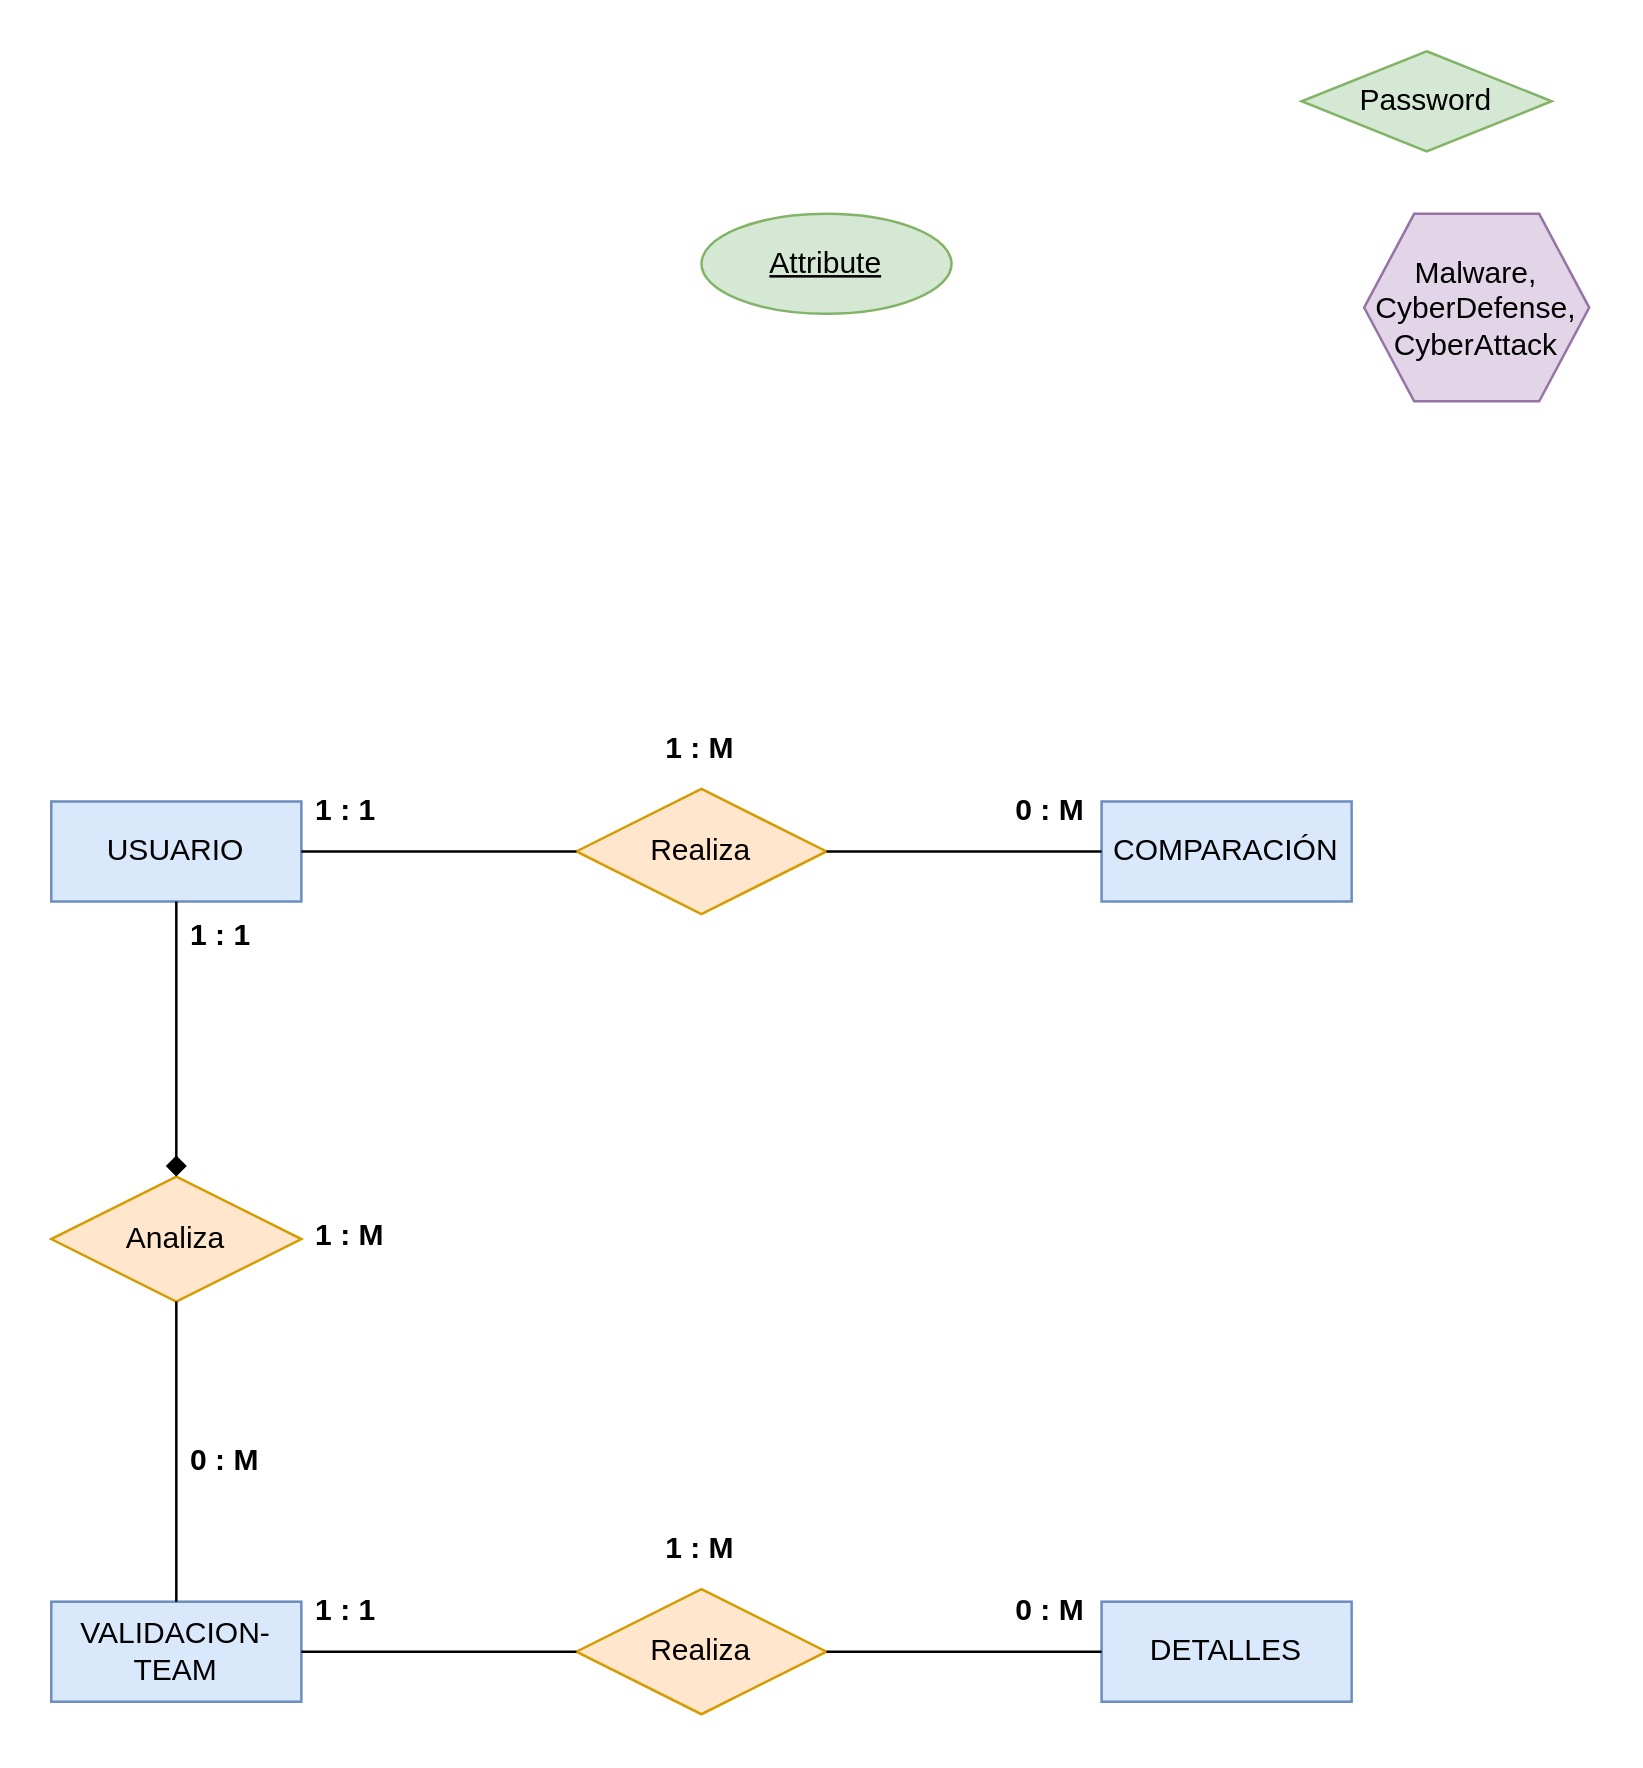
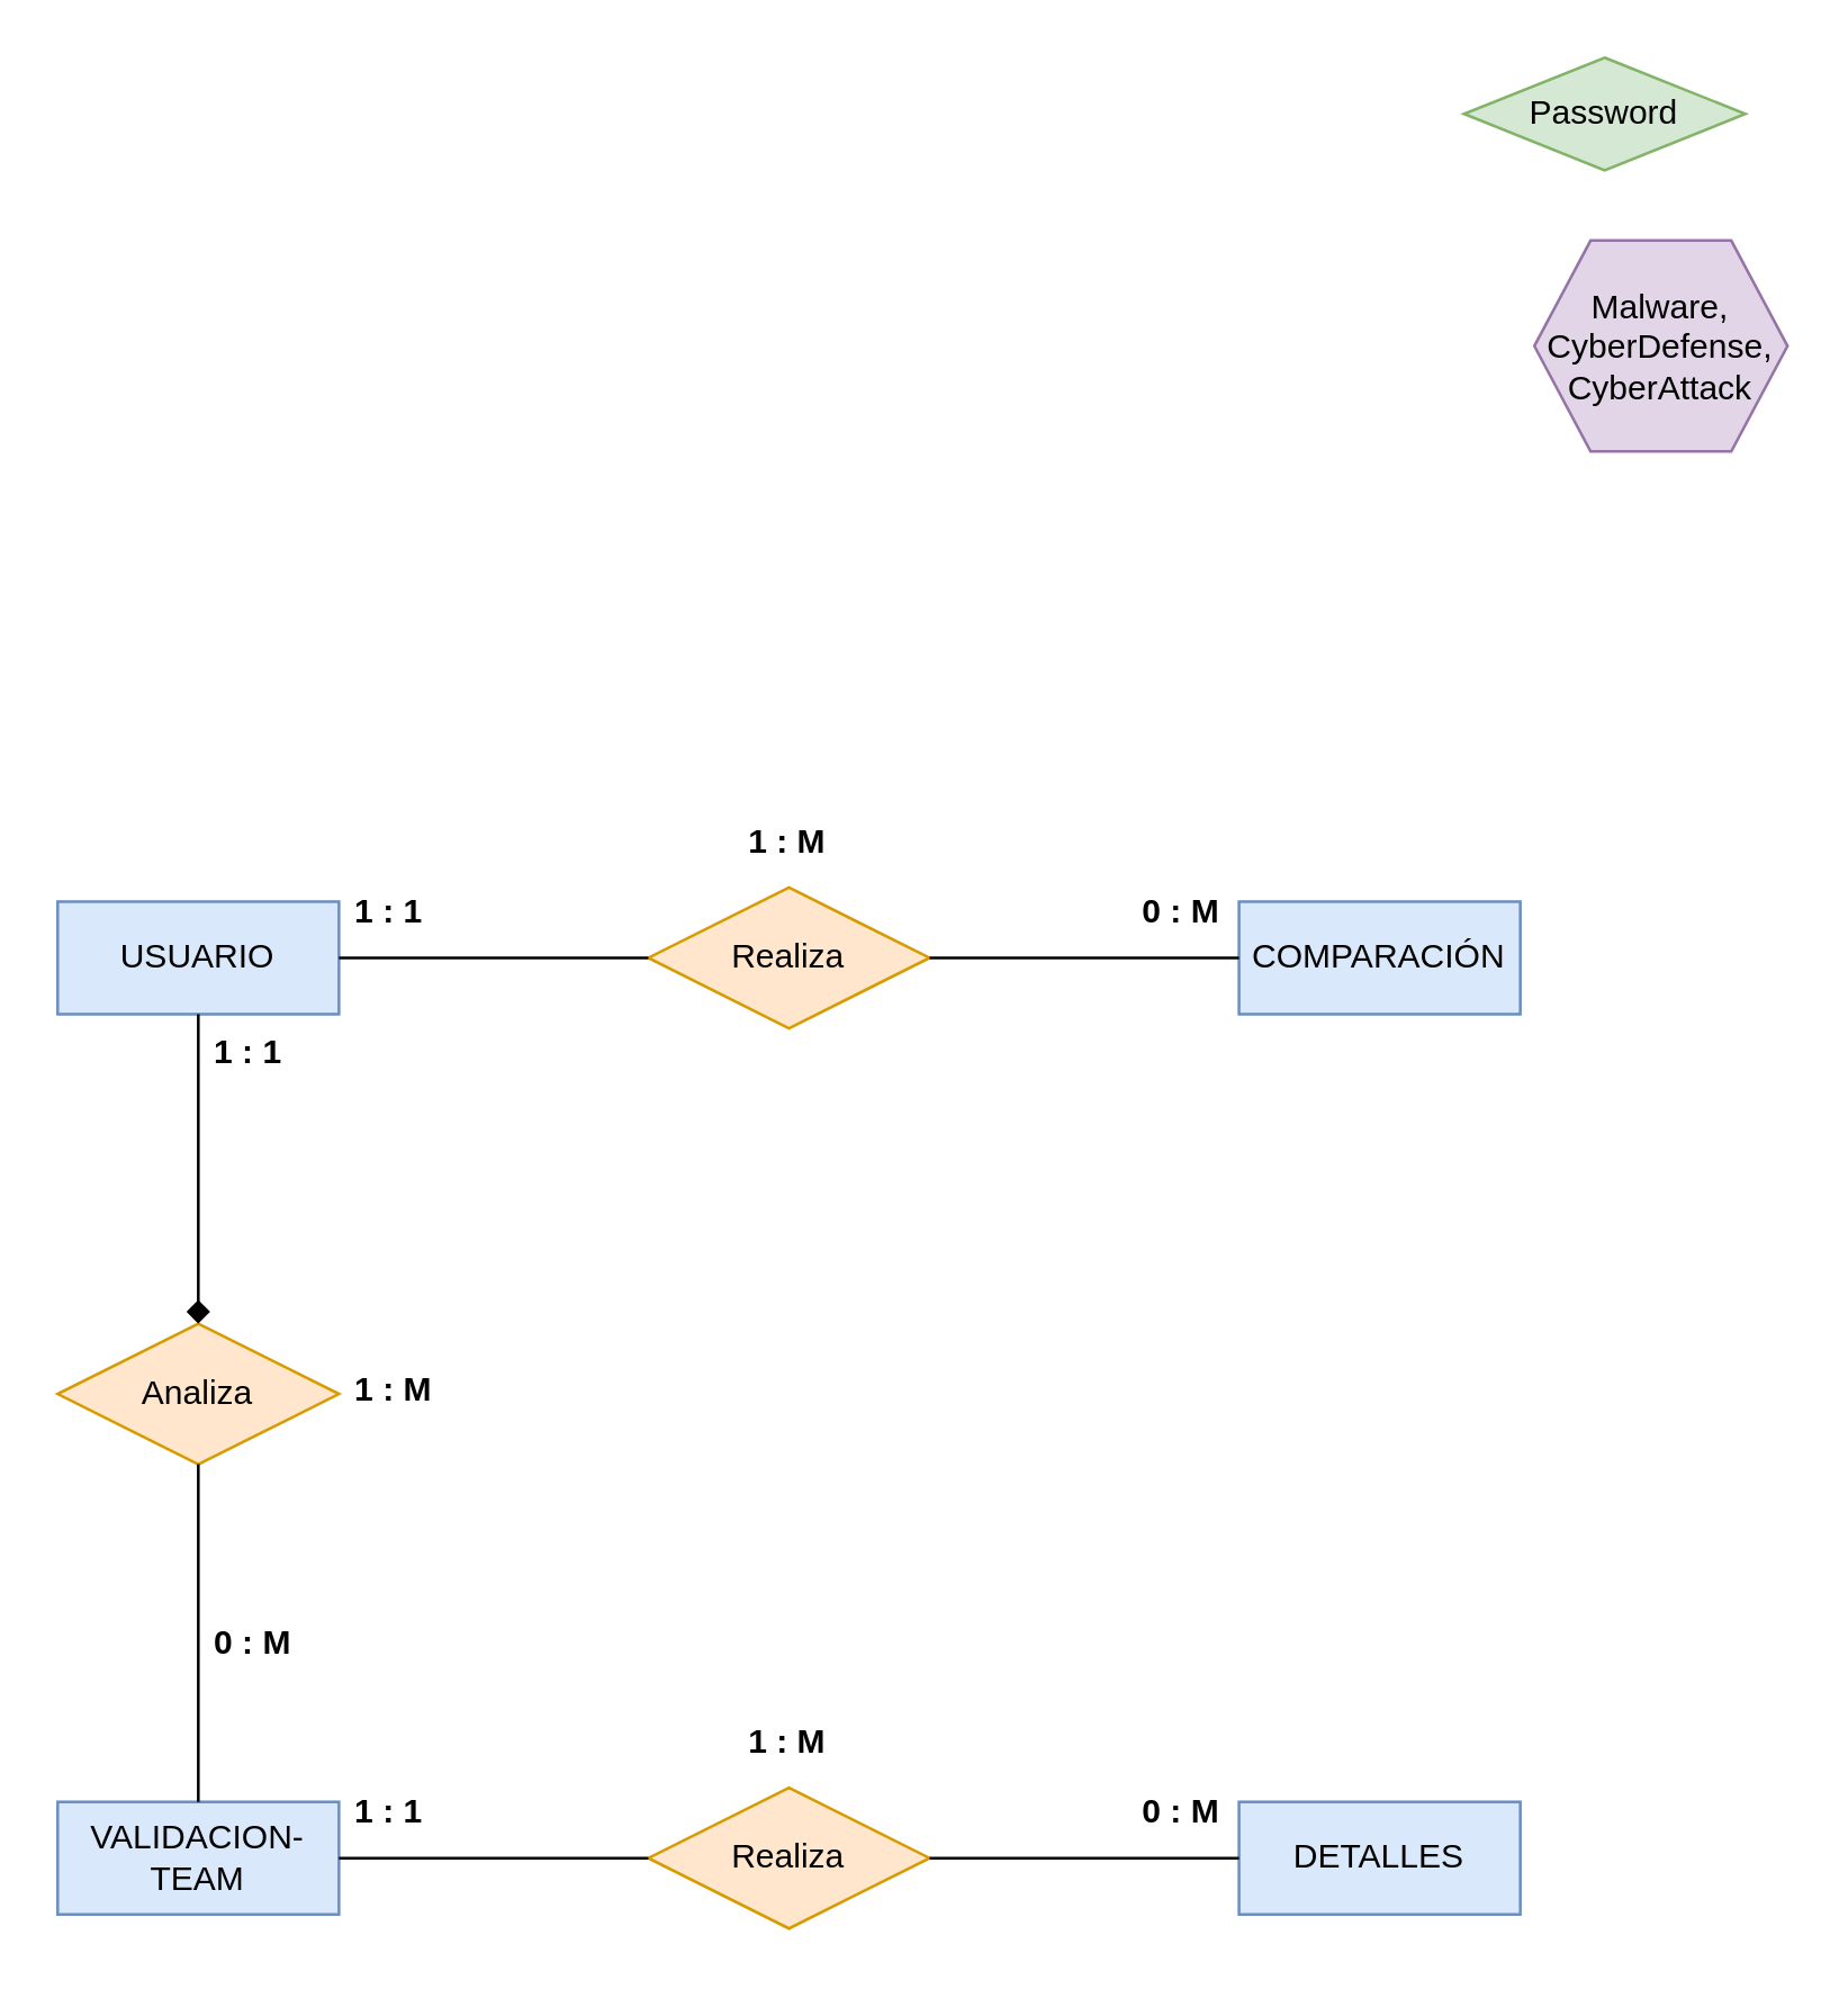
  <mxCell id="0" />
  <mxCell id="1" parent="0" />
  <mxCell id="2" value="USUARIO" style="whiteSpace=wrap;html=1;align=center;fillColor=#dae8fc;strokeColor=#6c8ebf;" vertex="1" parent="1"><mxGeometry x="20" y="320" width="100" height="40" as="geometry" /></mxCell>
  <mxCell id="3" value="Malware,&lt;div&gt;CyberDefense,&lt;/div&gt;&lt;div&gt;CyberAttack&lt;/div&gt;" style="shape=hexagon;perimeter=hexagonPerimeter2;whiteSpace=wrap;html=1;fixedSize=1;fillColor=#e1d5e7;strokeColor=#9673a6;" vertex="1" parent="1"><mxGeometry x="545" y="85" width="90" height="75" as="geometry" /></mxCell>
  <mxCell id="4" value="COMPARACIÓN" style="whiteSpace=wrap;html=1;align=center;fillColor=#dae8fc;strokeColor=#6c8ebf;" vertex="1" parent="1"><mxGeometry x="440" y="320" width="100" height="40" as="geometry" /></mxCell>
  <mxCell id="5" value="1 : M" style="text;strokeColor=none;fillColor=none;spacingLeft=4;spacingRight=4;overflow=hidden;rotatable=0;points=[[0,0.5],[1,0.5]];portConstraint=eastwest;fontSize=12;whiteSpace=wrap;html=1;fontStyle=1" vertex="1" parent="1"><mxGeometry x="260" y="285" width="40" height="30" as="geometry" /></mxCell>
  <mxCell id="6" value="Password" style="rhombus;whiteSpace=wrap;html=1;align=center;fillColor=#d5e8d4;strokeColor=#82b366;" vertex="1" parent="1"><mxGeometry x="520" y="20" width="100" height="40" as="geometry" /></mxCell>
  <mxCell id="7" value="VALIDACION-TEAM" style="whiteSpace=wrap;html=1;align=center;fillColor=#dae8fc;strokeColor=#6c8ebf;" vertex="1" parent="1"><mxGeometry x="20" y="640" width="100" height="40" as="geometry" /></mxCell>
  <mxCell id="8" value="DETALLES" style="whiteSpace=wrap;html=1;align=center;fillColor=#dae8fc;strokeColor=#6c8ebf;" vertex="1" parent="1"><mxGeometry x="440" y="640" width="100" height="40" as="geometry" /></mxCell>
  <mxCell id="9" value="Realiza" style="shape=rhombus;perimeter=rhombusPerimeter;whiteSpace=wrap;html=1;align=center;fillColor=#ffe6cc;strokeColor=#d79b00;" vertex="1" parent="1"><mxGeometry x="230" y="315" width="100" height="50" as="geometry" /></mxCell>
  <mxCell id="10" value="Analiza" style="shape=rhombus;perimeter=rhombusPerimeter;whiteSpace=wrap;html=1;align=center;fillColor=#ffe6cc;strokeColor=#d79b00;" vertex="1" parent="1"><mxGeometry x="20" y="470" width="100" height="50" as="geometry" /></mxCell>
  <mxCell id="11" value="Realiza" style="shape=rhombus;perimeter=rhombusPerimeter;whiteSpace=wrap;html=1;align=center;fillColor=#ffe6cc;strokeColor=#d79b00;" vertex="1" parent="1"><mxGeometry x="230" y="635" width="100" height="50" as="geometry" /></mxCell>
  <mxCell id="12" value="" style="endArrow=none;html=1;rounded=0;" edge="1" parent="1" source="2" target="9"><mxGeometry relative="1" as="geometry"><mxPoint x="210" y="390" as="sourcePoint" /><mxPoint x="370" y="390" as="targetPoint" /></mxGeometry></mxCell>
  <mxCell id="13" value="" style="endArrow=none;html=1;rounded=0;" edge="1" parent="1" source="9" target="4"><mxGeometry relative="1" as="geometry"><mxPoint x="410" y="410" as="sourcePoint" /><mxPoint x="570" y="410" as="targetPoint" /></mxGeometry></mxCell>
  <mxCell id="14" value="" style="endArrow=diamond;html=1;rounded=0;" edge="1" parent="1" source="2" target="10"><mxGeometry relative="1" as="geometry"><mxPoint x="190" y="420" as="sourcePoint" /><mxPoint x="350" y="420" as="targetPoint" /></mxGeometry></mxCell>
  <mxCell id="15" value="" style="endArrow=none;html=1;rounded=0;" edge="1" parent="1" source="10" target="7"><mxGeometry relative="1" as="geometry"><mxPoint x="250" y="530" as="sourcePoint" /><mxPoint x="410" y="530" as="targetPoint" /></mxGeometry></mxCell>
  <mxCell id="16" value="1 : M" style="text;strokeColor=none;fillColor=none;spacingLeft=4;spacingRight=4;overflow=hidden;rotatable=0;points=[[0,0.5],[1,0.5]];portConstraint=eastwest;fontSize=12;whiteSpace=wrap;html=1;fontStyle=1" vertex="1" parent="1"><mxGeometry x="120" y="480" width="40" height="30" as="geometry" /></mxCell>
  <mxCell id="17" value="1 : M" style="text;strokeColor=none;fillColor=none;spacingLeft=4;spacingRight=4;overflow=hidden;rotatable=0;points=[[0,0.5],[1,0.5]];portConstraint=eastwest;fontSize=12;whiteSpace=wrap;html=1;fontStyle=1" vertex="1" parent="1"><mxGeometry x="260" y="605" width="40" height="30" as="geometry" /></mxCell>
  <mxCell id="18" value="1 : 1" style="text;strokeColor=none;fillColor=none;spacingLeft=4;spacingRight=4;overflow=hidden;rotatable=0;points=[[0,0.5],[1,0.5]];portConstraint=eastwest;fontSize=12;whiteSpace=wrap;html=1;fontStyle=1" vertex="1" parent="1"><mxGeometry x="120" y="310" width="40" height="30" as="geometry" /></mxCell>
  <mxCell id="19" value="0 : M" style="text;strokeColor=none;fillColor=none;spacingLeft=4;spacingRight=4;overflow=hidden;rotatable=0;points=[[0,0.5],[1,0.5]];portConstraint=eastwest;fontSize=12;whiteSpace=wrap;html=1;fontStyle=1" vertex="1" parent="1"><mxGeometry x="400" y="310" width="40" height="30" as="geometry" /></mxCell>
  <mxCell id="20" value="1 : 1" style="text;strokeColor=none;fillColor=none;spacingLeft=4;spacingRight=4;overflow=hidden;rotatable=0;points=[[0,0.5],[1,0.5]];portConstraint=eastwest;fontSize=12;whiteSpace=wrap;html=1;fontStyle=1" vertex="1" parent="1"><mxGeometry x="70" y="360" width="40" height="30" as="geometry" /></mxCell>
  <mxCell id="21" value="0 : M" style="text;strokeColor=none;fillColor=none;spacingLeft=4;spacingRight=4;overflow=hidden;rotatable=0;points=[[0,0.5],[1,0.5]];portConstraint=eastwest;fontSize=12;whiteSpace=wrap;html=1;fontStyle=1" vertex="1" parent="1"><mxGeometry x="70" y="570" width="40" height="30" as="geometry" /></mxCell>
  <mxCell id="22" value="1 : 1" style="text;strokeColor=none;fillColor=none;spacingLeft=4;spacingRight=4;overflow=hidden;rotatable=0;points=[[0,0.5],[1,0.5]];portConstraint=eastwest;fontSize=12;whiteSpace=wrap;html=1;fontStyle=1" vertex="1" parent="1"><mxGeometry x="120" y="630" width="40" height="30" as="geometry" /></mxCell>
  <mxCell id="23" value="" style="endArrow=none;html=1;rounded=0;" edge="1" parent="1" source="7" target="11"><mxGeometry relative="1" as="geometry"><mxPoint x="40" y="710" as="sourcePoint" /><mxPoint x="200" y="710" as="targetPoint" /></mxGeometry></mxCell>
  <mxCell id="24" value="" style="endArrow=none;html=1;rounded=0;" edge="1" parent="1" source="11" target="8"><mxGeometry relative="1" as="geometry"><mxPoint x="420" y="720" as="sourcePoint" /><mxPoint x="580" y="720" as="targetPoint" /></mxGeometry></mxCell>
  <mxCell id="25" value="0 : M" style="text;strokeColor=none;fillColor=none;spacingLeft=4;spacingRight=4;overflow=hidden;rotatable=0;points=[[0,0.5],[1,0.5]];portConstraint=eastwest;fontSize=12;whiteSpace=wrap;html=1;fontStyle=1" vertex="1" parent="1"><mxGeometry x="400" y="630" width="40" height="30" as="geometry" /></mxCell>
- <mxCell id="26" value="Attribute" style="ellipse;whiteSpace=wrap;html=1;align=center;fontStyle=4;fillColor=#d5e8d4;strokeColor=#82b366;" vertex="1" parent="1"><mxGeometry x="280" y="85" width="100" height="40" as="geometry" /></mxCell>
